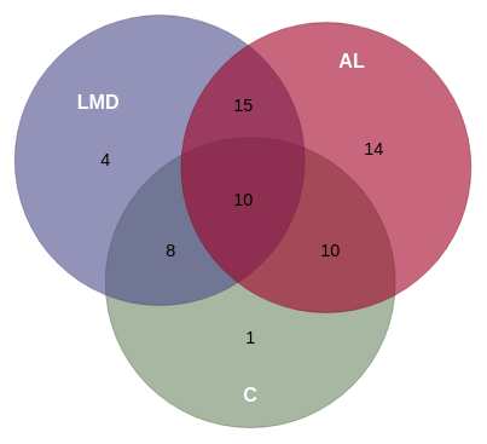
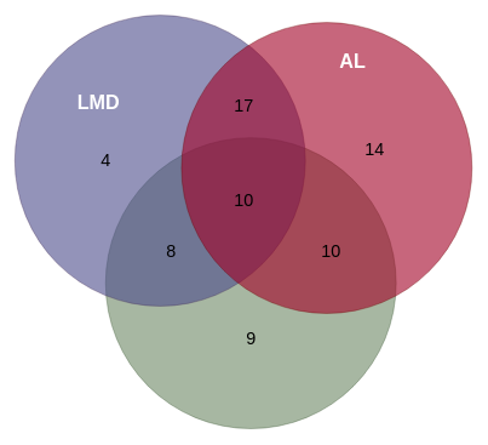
  <mxCell id="0" />
  <mxCell id="1" parent="0" />
  <mxCell id="2" value="" style="ellipse;fillColor=#6d8764;opacity=60;strokeColor=#3A5431;html=1;fontColor=#ffffff;" parent="1" vertex="1"><mxGeometry x="145" y="188.5" width="400" height="400" as="geometry" /></mxCell>
  <mxCell id="3" value="" style="ellipse;fillColor=#4C4C8A;opacity=60;strokeColor=#432D57;html=1;fontColor=#ffffff;" parent="1" vertex="1"><mxGeometry x="20" y="20" width="400" height="400" as="geometry" /></mxCell>
  <mxCell id="4" value="" style="ellipse;fillColor=#a20025;opacity=60;strokeColor=#6F0000;html=1;fontColor=#ffffff;" parent="1" vertex="1"><mxGeometry x="249.5" y="30" width="400" height="400" as="geometry" /></mxCell>
  <mxCell id="5" value="&lt;b&gt;&lt;font style=&quot;font-size: 27px;&quot;&gt;LMD&lt;/font&gt;&lt;/b&gt;" style="text;fontSize=24;align=center;verticalAlign=middle;html=1;fontColor=#FFFFFF;" parent="1" vertex="1"><mxGeometry x="40" y="105" width="190" height="70" as="geometry" /></mxCell>
- <mxCell id="6" value="1" style="text;fontSize=24;align=center;verticalAlign=middle;html=1;fontColor=#000000;strokeWidth=1;" parent="1" vertex="1"><mxGeometry x="250" y="430" width="190" height="70" as="geometry" /></mxCell>
+ <mxCell id="6" value="9" style="text;fontSize=24;align=center;verticalAlign=middle;html=1;fontColor=#000000;strokeWidth=1;" parent="1" vertex="1"><mxGeometry x="250" y="430" width="190" height="70" as="geometry" /></mxCell>
  <mxCell id="7" value="&lt;span style=&quot;font-size: 27px;&quot;&gt;&lt;b&gt;AL&lt;/b&gt;&lt;/span&gt;" style="text;fontSize=24;align=center;verticalAlign=middle;html=1;fontColor=#FFFFFF;strokeWidth=1;" vertex="1" parent="1"><mxGeometry x="390" y="48.5" width="190" height="70" as="geometry" /></mxCell>
- <mxCell id="8" value="&lt;b&gt;&lt;font style=&quot;font-size: 27px;&quot;&gt;C&lt;/font&gt;&lt;/b&gt;" style="text;fontSize=24;align=center;verticalAlign=middle;html=1;fontColor=#FFFFFF;strokeWidth=1;" vertex="1" parent="1"><mxGeometry x="250" y="508.5" width="190" height="70" as="geometry" /></mxCell>
  <mxCell id="9" value="10" style="text;fontSize=24;align=center;verticalAlign=middle;html=1;fontColor=#000000;strokeWidth=1;" vertex="1" parent="1"><mxGeometry x="360" y="310" width="190" height="70" as="geometry" /></mxCell>
  <mxCell id="10" value="10" style="text;fontSize=24;align=center;verticalAlign=middle;html=1;fontColor=#000000;strokeWidth=1;" vertex="1" parent="1"><mxGeometry x="240" y="240" width="190" height="70" as="geometry" /></mxCell>
  <mxCell id="11" value="8" style="text;fontSize=24;align=center;verticalAlign=middle;html=1;fontColor=#000000;strokeWidth=1;" vertex="1" parent="1"><mxGeometry x="140" y="310" width="190" height="70" as="geometry" /></mxCell>
  <mxCell id="12" value="14" style="text;fontSize=24;align=center;verticalAlign=middle;html=1;fontColor=#000000;strokeWidth=1;" vertex="1" parent="1"><mxGeometry x="420" y="170" width="190" height="70" as="geometry" /></mxCell>
- <mxCell id="13" value="15" style="text;fontSize=24;align=center;verticalAlign=middle;html=1;fontColor=#000000;strokeWidth=1;" vertex="1" parent="1"><mxGeometry x="240" y="110" width="190" height="70" as="geometry" /></mxCell>
+ <mxCell id="13" value="17" style="text;fontSize=24;align=center;verticalAlign=middle;html=1;fontColor=#000000;strokeWidth=1;" vertex="1" parent="1"><mxGeometry x="240" y="110" width="190" height="70" as="geometry" /></mxCell>
  <mxCell id="14" value="4" style="text;fontSize=24;align=center;verticalAlign=middle;html=1;fontColor=#000000;strokeWidth=1;" vertex="1" parent="1"><mxGeometry x="50" y="185" width="190" height="70" as="geometry" /></mxCell>
